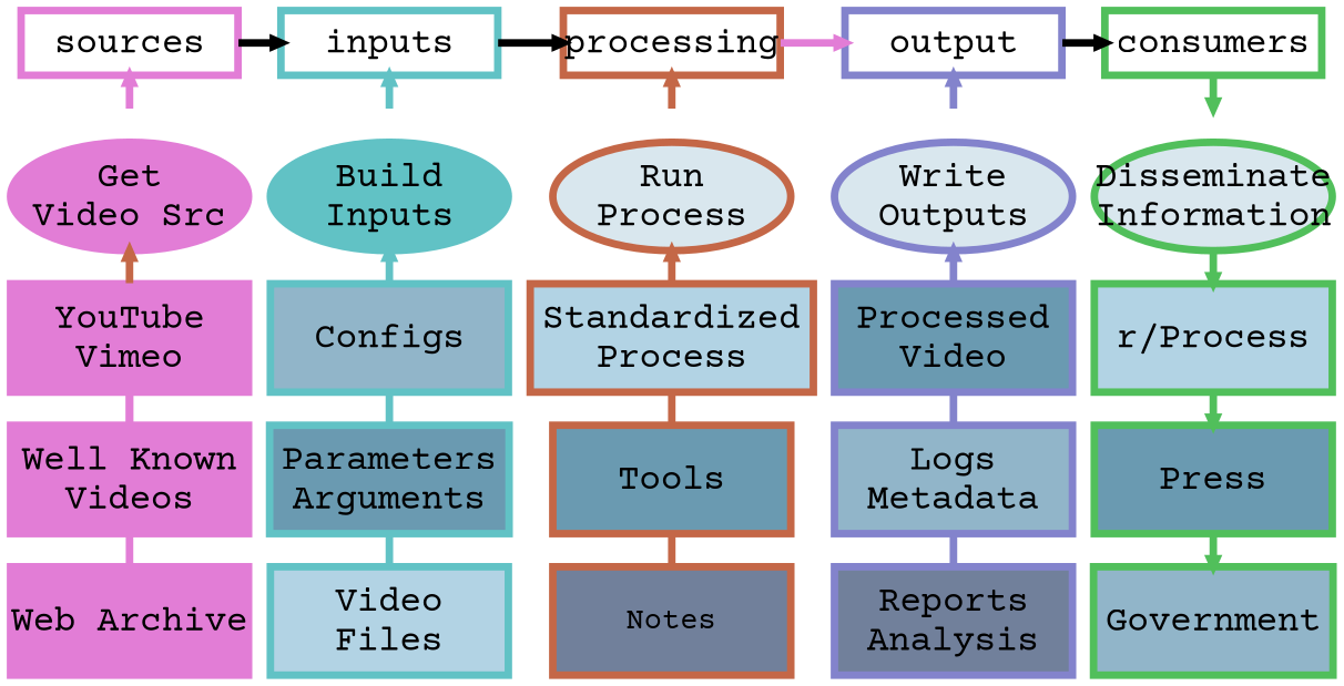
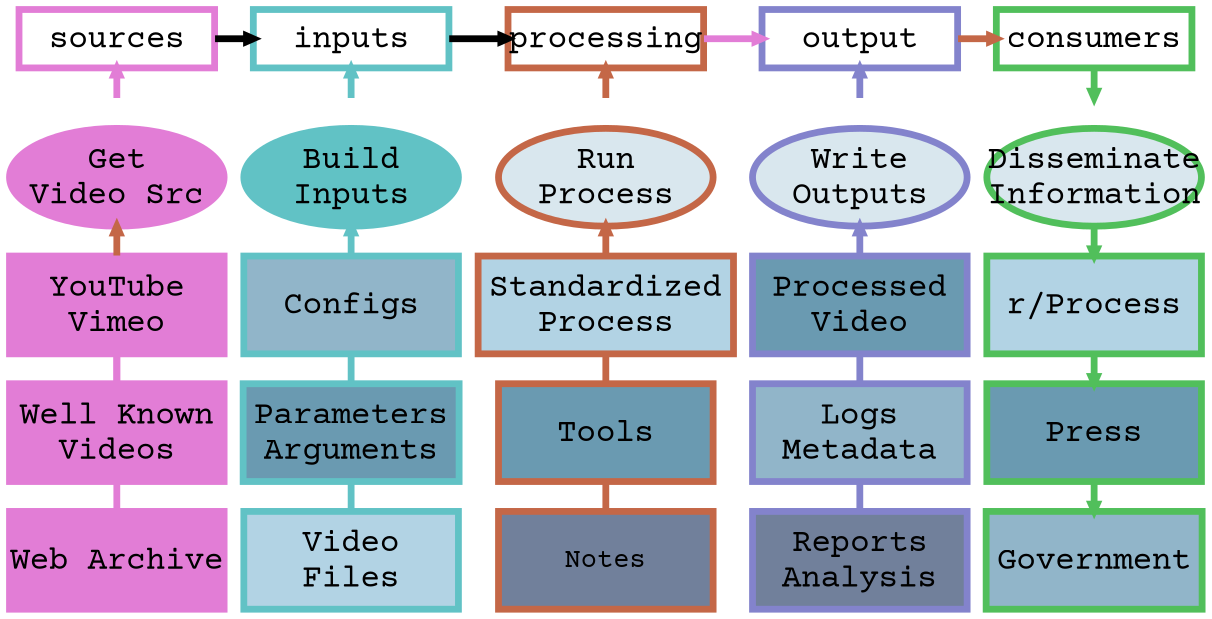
  digraph {
    fontname="Courier Prime"
    newrank=true
    nodesep=0.3
    rankdir=LR
    ranksep=0.2
    splines=false
    node [color="#e27dd6ff" fixedsize=true fontname="Courier Prime" fontsize=24 shape=box style="filled,setlinewidth(5)"]
    edge [arrowsize=0.5 color="#c46747" fontname="Courier Prime" labelfontname=Ubuntu style="filled,setlinewidth(5)" weight=10 arrowhead=none]
    n1 [fillcolor=white height=0.6 label=sources width=2]
    SRC_ [height=0 shape=point style=invis width=0]
    n3 [height=1 label="Get\nVideo Src" shape=ellipse width=2.2]
    n4 [height=1 label="YouTube\nVimeo" width=2.2]
    n5 [height=1 label="Web Archive" width=2.2]
    n6 [height=1 label="Well Known\nVideos" width=2.2]
    inputs [color="#61c2c5" fillcolor=white height=0.6 width=2]
    inputs_ [color="#61c2c5" height=0 shape=point style=invis width=0]
    n9 [color="#61c2c5" height=1 label="Build\nInputs" shape=ellipse width=2.2]
    n10 [color="#61c2c5" fillcolor="#91b5c9" height=1 label=Configs width=2.2]
    n11 [color="#61c2c5" fillcolor="#6a9ab1" fixedsize=false height=1 label="Parameters\nArguments" width=2.2]
    n12 [color="#61c2c5" fillcolor="#b2d3e4" fixedsize=false height=1 label="Video\nFiles" width=2.2]
    processing [color="#c46747" fillcolor=white height=0.6 width=2]
    processing_ [color="#c46747" height=0 shape=point style=invis width=0]
    n15 [color="#c46747" fillcolor="#d9e7ee" height=1 label="Run\nProcess" shape=ellipse width=2.2]
    n16 [color="#c46747" fillcolor="#b2d3e4" fixedsize=false height=1 label="Standardized\nProcess" width=2.2]
    n17 [color="#c46747" fillcolor="#6a9ab1" fixedsize=false height=1 label=Tools width=2.2]
    n18 [color="#c46747" fillcolor="#71809b" fixedsize=false fontsize=20 height=1 label=Notes width=2.2]
    output [color="#8383cc" fillcolor=white height=0.6 width=2]
    output_ [color="#8383cc" height=0 shape=point style=invis width=0]
    n21 [color="#8383cc" fillcolor="#d9e7ee" height=1 label="Write\nOutputs" shape=ellipse width=2.2]
    n22 [color="#8383cc" fillcolor="#6a9ab1" fixedsize=false height=1 label="Processed\nVideo" width=2.2]
    n23 [color="#8383cc" fillcolor="#91b5c9" fixedsize=false height=1 label="Logs\nMetadata" width=2.2]
    n24 [color="#8383cc" fillcolor="#71809b" fixedsize=false height=1 label="Reports\nAnalysis" width=2.2]
    consumers [color="#51bf5b" fillcolor=white height=0.6 width=2]
    consumers_ [color="#51bf5b" fillcolor="#d9e7ee" height=0 shape=point style=invis width=0]
    n27 [color="#51bf5b" fillcolor="#d9e7ee" height=1 label="Disseminate\nInformation" shape=ellipse width=2.2]
    n28 [color="#51bf5b" fillcolor="#b2d3e4" fixedsize=false height=1 label="r/Process" width=2.2]
    n29 [color="#51bf5b" fillcolor="#6a9ab1" fixedsize=false height=1 label=Press width=2.2]
    n30 [color="#51bf5b" fillcolor="#91b5c9" fixedsize=false height=1 label=Government width=2.2]
    subgraph sub_1 {
      rank=source
      n1
      SRC_
      n3
      n4
      n5
      n6
    }
    subgraph sub_2 {
      rank=same
      inputs
      inputs_
      n9
      n10
      n11
      n12
    }
    subgraph sub_3 {
      rank=same
      processing
      processing_
      n15
      n16
      n17
      n18
    }
    subgraph sub_4 {
      rank=same
      output
      output_
      n21
      n22
      n23
      n24
    }
    subgraph sub_5 {
      rank=same
      consumers
      consumers_
      n27
      n28
      n29
      n30
    }
    n1 -> SRC_ [color="#e27dd6ff" dir=back arrowhead=""]
    n1 -> inputs [color="" arrowhead=""]
    SRC_ -> n3 [color="#e27dd6ff" style=invis]
    n3 -> n4 [dir=back]
    n4 -> n5 [color="#e27dd6ff"]
    n4 -> n6 [color="#e27dd6ff"]
    inputs -> inputs_ [color="#61c2c5" dir=back arrowhead=""]
    inputs -> processing [color="" arrowhead=""]
    inputs_ -> n9 [color="#61c2c5" style=invis]
    n9 -> n10 [color="#61c2c5" dir=back]
    n10 -> n11 [color="#61c2c5"]
    n11 -> n12 [color="#61c2c5"]
    processing -> processing_ [dir=back arrowhead=""]
    processing -> output [color="#e27dd6ff" arrowhead=""]
    processing_ -> n15 [style=invis]
    n15 -> n16 [dir=back]
    n16 -> n17
    n17 -> n18
    output -> output_ [color="#8383cc" dir=back arrowhead=""]
-   output -> consumers [color="" arrowhead=""]
+   output -> consumers [arrowhead=""]
    output_ -> n21 [color="#8383cc" style=invis]
    n21 -> n22 [color="#8383cc" dir=back]
    n22 -> n23 [color="#8383cc"]
    n23 -> n24 [color="#8383cc"]
    consumers -> consumers_ [color="#51bf5b" arrowhead=""]
    consumers_ -> n27 [color="#51bf5b" style=invis arrowhead=""]
    n27 -> n28 [color="#51bf5b" arrowhead=""]
    n28 -> n29 [color="#51bf5b" arrowhead=""]
    n29 -> n30 [color="#51bf5b" arrowhead=""]
  }
